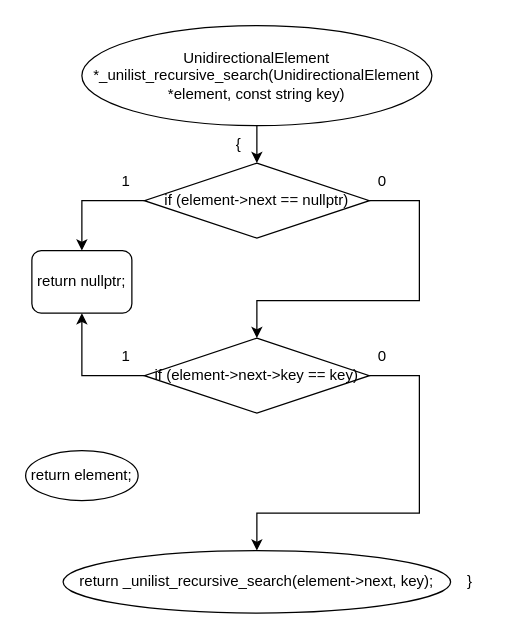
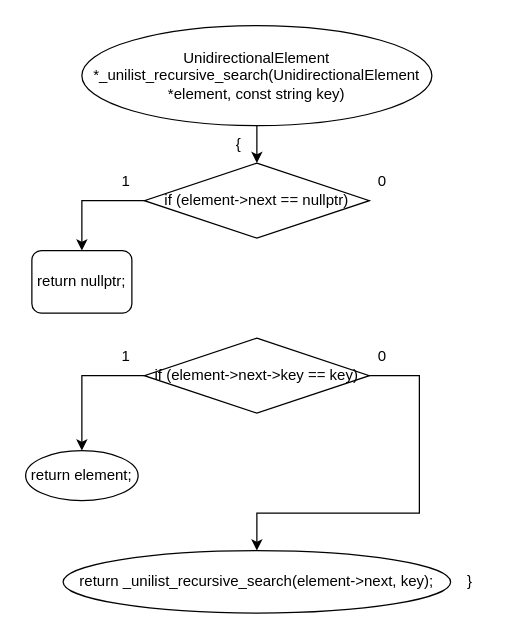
  <mxCell id="0" />
  <mxCell id="1" parent="0" />
  <mxCell id="2" value="" style="edgeStyle=orthogonalEdgeStyle;rounded=0;orthogonalLoop=1;jettySize=auto;html=1;" edge="1" parent="1" source="3" target="6"><mxGeometry relative="1" as="geometry" /></mxCell>
  <mxCell id="3" value="UnidirectionalElement *_unilist_recursive_search(UnidirectionalElement *element, const string key)" style="ellipse;whiteSpace=wrap;html=1;" vertex="1" parent="1"><mxGeometry x="65" y="20" width="280" height="80" as="geometry" /></mxCell>
  <mxCell id="4" value="" style="edgeStyle=orthogonalEdgeStyle;rounded=0;orthogonalLoop=1;jettySize=auto;html=1;" edge="1" parent="1" source="6" target="8"><mxGeometry relative="1" as="geometry" /></mxCell>
- <mxCell id="5" value="" style="edgeStyle=orthogonalEdgeStyle;rounded=0;orthogonalLoop=1;jettySize=auto;html=1;entryX=0.5;entryY=0;entryDx=0;entryDy=0;" edge="1" parent="1" source="6" target="12"><mxGeometry relative="1" as="geometry"><Array as="points"><mxPoint x="335" y="160" /><mxPoint x="335" y="240" /><mxPoint x="205" y="240" /></Array></mxGeometry></mxCell>
  <mxCell id="6" value="if (element-&amp;gt;next == nullptr)" style="rhombus;whiteSpace=wrap;html=1;" vertex="1" parent="1"><mxGeometry x="115" y="130" width="180" height="60" as="geometry" /></mxCell>
  <mxCell id="7" value="{" style="text;html=1;align=center;verticalAlign=middle;resizable=0;points=[];autosize=1;strokeColor=none;fillColor=none;" vertex="1" parent="1"><mxGeometry x="175" y="100" width="30" height="30" as="geometry" /></mxCell>
  <mxCell id="8" value="return nullptr;" style="whiteSpace=wrap;html=1;rounded=1;" vertex="1" parent="1"><mxGeometry x="25" y="200" width="80" height="50" as="geometry" /></mxCell>
  <mxCell id="9" value="1" style="text;html=1;align=center;verticalAlign=middle;resizable=0;points=[];autosize=1;strokeColor=none;fillColor=none;" vertex="1" parent="1"><mxGeometry x="85" y="130" width="30" height="30" as="geometry" /></mxCell>
- <mxCell id="10" value="" style="edgeStyle=orthogonalEdgeStyle;rounded=0;orthogonalLoop=1;jettySize=auto;html=1;" edge="1" parent="1" source="12" target="8"><mxGeometry relative="1" as="geometry" /></mxCell>
+ <mxCell id="10" value="" style="edgeStyle=orthogonalEdgeStyle;rounded=0;orthogonalLoop=1;jettySize=auto;html=1;" edge="1" parent="1" source="12" target="14"><mxGeometry relative="1" as="geometry" /></mxCell>
  <mxCell id="11" value="" style="edgeStyle=orthogonalEdgeStyle;rounded=0;orthogonalLoop=1;jettySize=auto;html=1;entryX=0.5;entryY=0;entryDx=0;entryDy=0;" edge="1" parent="1" source="12" target="16"><mxGeometry relative="1" as="geometry"><Array as="points"><mxPoint x="335" y="300" /><mxPoint x="335" y="410" /><mxPoint x="205" y="410" /></Array></mxGeometry></mxCell>
  <mxCell id="12" value="if (element-&amp;gt;next-&amp;gt;key == key)" style="rhombus;whiteSpace=wrap;html=1;" vertex="1" parent="1"><mxGeometry x="115" y="270" width="180" height="60" as="geometry" /></mxCell>
  <mxCell id="13" value="0" style="text;html=1;align=center;verticalAlign=middle;resizable=0;points=[];autosize=1;strokeColor=none;fillColor=none;" vertex="1" parent="1"><mxGeometry x="290" y="130" width="30" height="30" as="geometry" /></mxCell>
  <mxCell id="14" value="return element;" style="ellipse;whiteSpace=wrap;html=1;" vertex="1" parent="1"><mxGeometry x="20" y="360" width="90" height="40" as="geometry" /></mxCell>
  <mxCell id="15" value="1" style="text;html=1;align=center;verticalAlign=middle;resizable=0;points=[];autosize=1;strokeColor=none;fillColor=none;" vertex="1" parent="1"><mxGeometry x="85" y="270" width="30" height="30" as="geometry" /></mxCell>
  <mxCell id="16" value="return _unilist_recursive_search(element-&amp;gt;next, key);" style="ellipse;whiteSpace=wrap;html=1;" vertex="1" parent="1"><mxGeometry x="50" y="440" width="310" height="50" as="geometry" /></mxCell>
  <mxCell id="17" value="0" style="text;html=1;align=center;verticalAlign=middle;resizable=0;points=[];autosize=1;strokeColor=none;fillColor=none;" vertex="1" parent="1"><mxGeometry x="290" y="270" width="30" height="30" as="geometry" /></mxCell>
  <mxCell id="18" value="}" style="text;html=1;align=center;verticalAlign=middle;resizable=0;points=[];autosize=1;strokeColor=none;fillColor=none;" vertex="1" parent="1"><mxGeometry x="360" y="450" width="30" height="30" as="geometry" /></mxCell>
